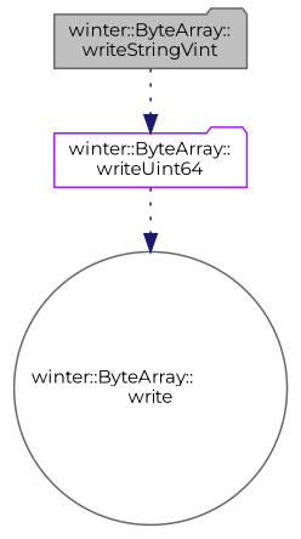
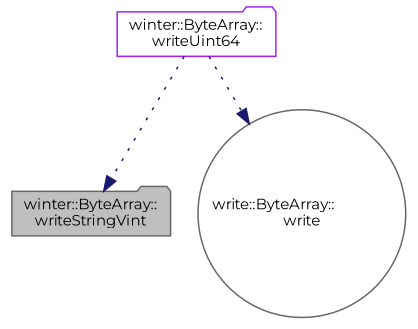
  digraph {
    fontname=Montserrat
    rankdir=TB
    node [color=gray40 fillcolor=white fontname=Montserrat fontsize=10 shape=folder style=filled]
    edge [color=midnightblue fontname=Montserrat fontsize=10 labelfontname=Helvetica labelfontsize=10 style=dotted]
    n1 [fillcolor=grey75 fontcolor=black height=0.2 label="winter::ByteArray::\lwriteStringVint" width=0.4]
    n2 [color=purple height=0.2 label="winter::ByteArray::\lwriteUint64" width=0.4]
-   n3 [height=0.2 label="winter::ByteArray::\lwrite" shape=circle width=0.4]
-   n1 -> n2
+   n3 [height=0.2 label="write::ByteArray::\lwrite" shape=circle width=0.4]
+   n2 -> n1
    n2 -> n3
  }
